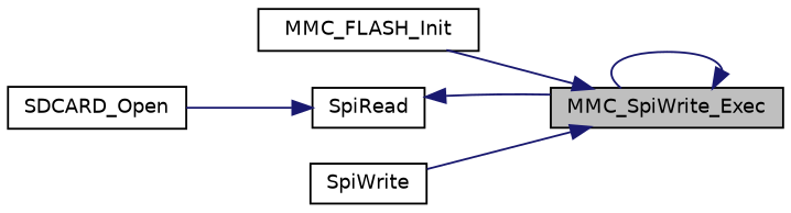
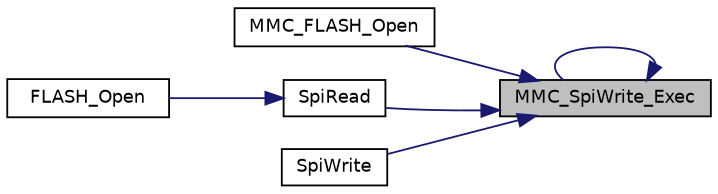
  digraph {
    rankdir=RL
    node [color=black fillcolor=white fontname=Helvetica fontsize=10 shape=record style=filled]
    edge [color=midnightblue dir=back fontname=Helvetica fontsize=10 labelfontname=Helvetica labelfontsize=10 style=solid]
    n1 [fillcolor=grey75 fontcolor=black height=0.2 label=MMC_SpiWrite_Exec width=0.4]
-   n2 [height=0.2 label=MMC_FLASH_Init width=0.4]
+   n2 [height=0.2 label=MMC_FLASH_Open width=0.4]
    n3 [height=0.2 label=SpiRead width=0.4]
    n4 [height=0.2 label=SpiWrite width=0.4]
-   n5 [height=0.2 label=SDCARD_Open width=0.4]
+   n5 [height=0.2 label=FLASH_Open width=0.4]
    n1 -> n1
    n1 -> n2
-   n3 -> n1
+   n1 -> n3
    n1 -> n4
    n3 -> n5
  }
